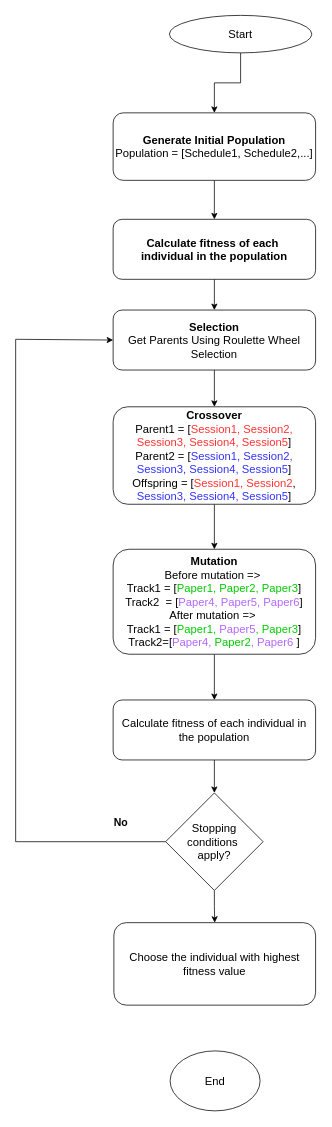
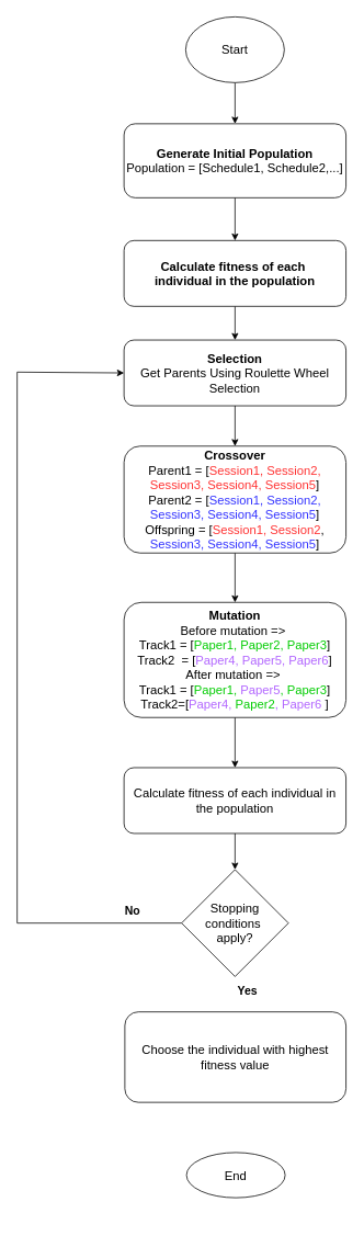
  <mxCell id="0" />
  <mxCell id="1" parent="0" />
  <mxCell id="2" value="" style="edgeStyle=orthogonalEdgeStyle;rounded=0;orthogonalLoop=1;jettySize=auto;html=1;" parent="1" source="3" target="5" edge="1"><mxGeometry relative="1" as="geometry" /></mxCell>
- <mxCell id="3" value="Start" style="ellipse;whiteSpace=wrap;html=1;fontSize=15;" parent="1" vertex="1"><mxGeometry x="225" y="20" width="190" height="50" as="geometry" /></mxCell>
+ <mxCell id="3" value="Start" style="ellipse;whiteSpace=wrap;html=1;fontSize=15;" parent="1" vertex="1"><mxGeometry x="225" y="20" width="120" height="80" as="geometry" /></mxCell>
  <mxCell id="4" value="" style="edgeStyle=orthogonalEdgeStyle;rounded=0;orthogonalLoop=1;jettySize=auto;html=1;" parent="1" source="5" target="7" edge="1"><mxGeometry relative="1" as="geometry" /></mxCell>
  <mxCell id="5" value="&lt;b&gt;Generate Initial Population&lt;/b&gt;&lt;div style=&quot;font-size: 15px;&quot;&gt;Population = [Schedule1, Schedule2,...]&lt;/div&gt;" style="rounded=1;whiteSpace=wrap;html=1;fontSize=15;" parent="1" vertex="1"><mxGeometry x="150" y="150" width="270" height="90" as="geometry" /></mxCell>
  <mxCell id="6" value="" style="edgeStyle=orthogonalEdgeStyle;rounded=0;orthogonalLoop=1;jettySize=auto;html=1;" parent="1" source="7" target="9" edge="1"><mxGeometry relative="1" as="geometry" /></mxCell>
  <mxCell id="7" value="&lt;b&gt;Calculate fitness of each&amp;nbsp;&lt;/b&gt;&lt;div&gt;&lt;b&gt;individual in the population&lt;/b&gt;&lt;/div&gt;" style="rounded=1;whiteSpace=wrap;html=1;fontSize=15;" parent="1" vertex="1"><mxGeometry x="150" y="292" width="270" height="80" as="geometry" /></mxCell>
  <mxCell id="8" value="" style="edgeStyle=orthogonalEdgeStyle;rounded=0;orthogonalLoop=1;jettySize=auto;html=1;" parent="1" source="9" target="11" edge="1"><mxGeometry relative="1" as="geometry" /></mxCell>
  <mxCell id="9" value="&lt;b&gt;Selection&lt;/b&gt;&lt;div&gt;Get Parents Using Roulette Wheel Selection&lt;/div&gt;" style="rounded=1;whiteSpace=wrap;html=1;fontSize=15;" parent="1" vertex="1"><mxGeometry x="150" y="413" width="270" height="80" as="geometry" /></mxCell>
  <mxCell id="10" value="" style="edgeStyle=orthogonalEdgeStyle;rounded=0;orthogonalLoop=1;jettySize=auto;html=1;" parent="1" source="11" target="13" edge="1"><mxGeometry relative="1" as="geometry" /></mxCell>
  <mxCell id="11" value="&lt;b&gt;Crossover&lt;/b&gt;&lt;div style=&quot;font-size: 15px;&quot;&gt;Parent1 = [&lt;font color=&quot;#ff3333&quot; style=&quot;font-size: 15px;&quot;&gt;Session1, Session2, Session3, Session4, Session5&lt;/font&gt;]&lt;/div&gt;&lt;div style=&quot;font-size: 15px;&quot;&gt;Parent2 = [&lt;font color=&quot;#3333ff&quot; style=&quot;font-size: 15px;&quot;&gt;Session1, Session2, Session3, Session4, Session5&lt;/font&gt;]&lt;/div&gt;&lt;div style=&quot;font-size: 15px;&quot;&gt;Offspring =&amp;nbsp;&lt;span style=&quot;background-color: initial; font-size: 15px;&quot;&gt;[&lt;font color=&quot;#ff3333&quot; style=&quot;font-size: 15px;&quot;&gt;Session1, Session2&lt;/font&gt;, &lt;font color=&quot;#3333ff&quot; style=&quot;font-size: 15px;&quot;&gt;Session3, Session4, Session5&lt;/font&gt;]&lt;/span&gt;&lt;/div&gt;" style="rounded=1;whiteSpace=wrap;html=1;fontSize=15;" parent="1" vertex="1"><mxGeometry x="150" y="542" width="270" height="130" as="geometry" /></mxCell>
  <mxCell id="12" value="" style="edgeStyle=orthogonalEdgeStyle;rounded=0;orthogonalLoop=1;jettySize=auto;html=1;" parent="1" source="13" target="15" edge="1"><mxGeometry relative="1" as="geometry" /></mxCell>
  <mxCell id="13" value="&lt;b&gt;Mutation&lt;/b&gt;&lt;div style=&quot;font-size: 15px;&quot;&gt;Before mutation =&amp;gt;&amp;nbsp;&lt;/div&gt;&lt;div style=&quot;font-size: 15px;&quot;&gt;Track1 = [&lt;font color=&quot;#00cc00&quot;&gt;Paper1, Paper2, Paper3&lt;/font&gt;]&lt;/div&gt;&lt;div style=&quot;font-size: 15px;&quot;&gt;Track2&amp;nbsp; = [&lt;font color=&quot;#b266ff&quot;&gt;Paper4, Paper5, Paper6&lt;/font&gt;]&lt;/div&gt;&lt;div style=&quot;font-size: 15px;&quot;&gt;After mutation =&amp;gt;&amp;nbsp;&lt;/div&gt;&lt;div style=&quot;font-size: 15px;&quot;&gt;Track1 = [&lt;font color=&quot;#00cc00&quot;&gt;Paper1, &lt;/font&gt;&lt;font color=&quot;#b266ff&quot;&gt;Paper5&lt;/font&gt;&lt;font color=&quot;#00cc00&quot;&gt;, Paper3&lt;/font&gt;]&lt;/div&gt;&lt;div style=&quot;font-size: 15px;&quot;&gt;Track2=[&lt;font color=&quot;#b266ff&quot;&gt;Paper4, &lt;/font&gt;&lt;font color=&quot;#00cc00&quot;&gt;Paper2&lt;/font&gt;&lt;font color=&quot;#b266ff&quot;&gt;, Paper6&lt;/font&gt;&amp;nbsp;]&lt;/div&gt;" style="rounded=1;whiteSpace=wrap;html=1;fontSize=15;" parent="1" vertex="1"><mxGeometry x="150" y="732" width="270" height="140" as="geometry" /></mxCell>
  <mxCell id="14" value="" style="edgeStyle=orthogonalEdgeStyle;rounded=0;orthogonalLoop=1;jettySize=auto;html=1;" parent="1" source="15" target="18" edge="1"><mxGeometry relative="1" as="geometry" /></mxCell>
  <mxCell id="15" value="Calculate fitness of each individual in the population" style="rounded=1;whiteSpace=wrap;html=1;fontSize=15;" parent="1" vertex="1"><mxGeometry x="150" y="933" width="270" height="80" as="geometry" /></mxCell>
- <mxCell id="16" value="" style="edgeStyle=orthogonalEdgeStyle;rounded=0;orthogonalLoop=1;jettySize=auto;html=1;" parent="1" source="18" target="19" edge="1"><mxGeometry relative="1" as="geometry" /></mxCell>
  <mxCell id="17" style="edgeStyle=orthogonalEdgeStyle;rounded=0;orthogonalLoop=1;jettySize=auto;html=1;entryX=0;entryY=0.5;entryDx=0;entryDy=0;" parent="1" source="18" target="9" edge="1"><mxGeometry relative="1" as="geometry"><Array as="points"><mxPoint x="20" y="1122" /><mxPoint x="20" y="452" /></Array></mxGeometry></mxCell>
  <mxCell id="18" value="Stopping conditions&amp;nbsp;&lt;div&gt;apply?&lt;/div&gt;" style="rhombus;whiteSpace=wrap;html=1;fontSize=15;" parent="1" vertex="1"><mxGeometry x="220" y="1057" width="130" height="130" as="geometry" /></mxCell>
  <mxCell id="19" value="Choose the individual with highest fitness value" style="rounded=1;whiteSpace=wrap;html=1;fontSize=15;" parent="1" vertex="1"><mxGeometry x="151" y="1230" width="269" height="110" as="geometry" /></mxCell>
- <mxCell id="20" value="End" style="ellipse;whiteSpace=wrap;html=1;fontSize=15;" parent="1" vertex="1"><mxGeometry x="226" y="1401" width="120" height="80" as="geometry" /></mxCell>
- <mxCell id="22" value="&lt;b&gt;&lt;font style=&quot;font-size: 14px;&quot;&gt;No&lt;/font&gt;&lt;/b&gt;" style="text;html=1;align=center;verticalAlign=middle;resizable=0;points=[];autosize=1;strokeColor=none;fillColor=none;" parent="1" vertex="1"><mxGeometry x="140" y="1082" width="40" height="30" as="geometry" /></mxCell>
+ <mxCell id="20" value="End" style="ellipse;whiteSpace=wrap;html=1;fontSize=15;" parent="1" vertex="1"><mxGeometry x="226" y="1401" width="120" height="55" as="geometry" /></mxCell>
+ <mxCell id="21" value="&lt;b&gt;&lt;font style=&quot;font-size: 14px;&quot;&gt;Yes&lt;/font&gt;&lt;/b&gt;" style="text;html=1;align=center;verticalAlign=middle;resizable=0;points=[];autosize=1;strokeColor=none;fillColor=none;" parent="1" vertex="1"><mxGeometry x="275" y="1190" width="50" height="30" as="geometry" /></mxCell>
+ <mxCell id="22" value="&lt;b&gt;&lt;font style=&quot;font-size: 14px;&quot;&gt;No&lt;/font&gt;&lt;/b&gt;" style="text;html=1;align=center;verticalAlign=middle;resizable=0;points=[];autosize=1;strokeColor=none;fillColor=none;" parent="1" vertex="1"><mxGeometry x="140" y="1092" width="40" height="30" as="geometry" /></mxCell>
